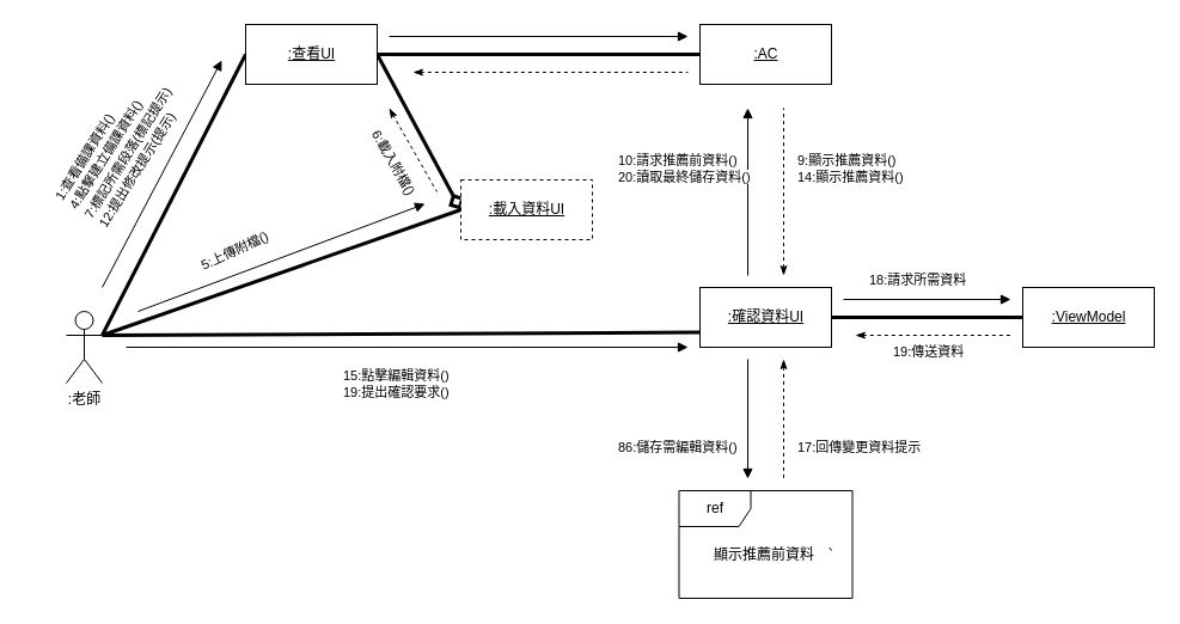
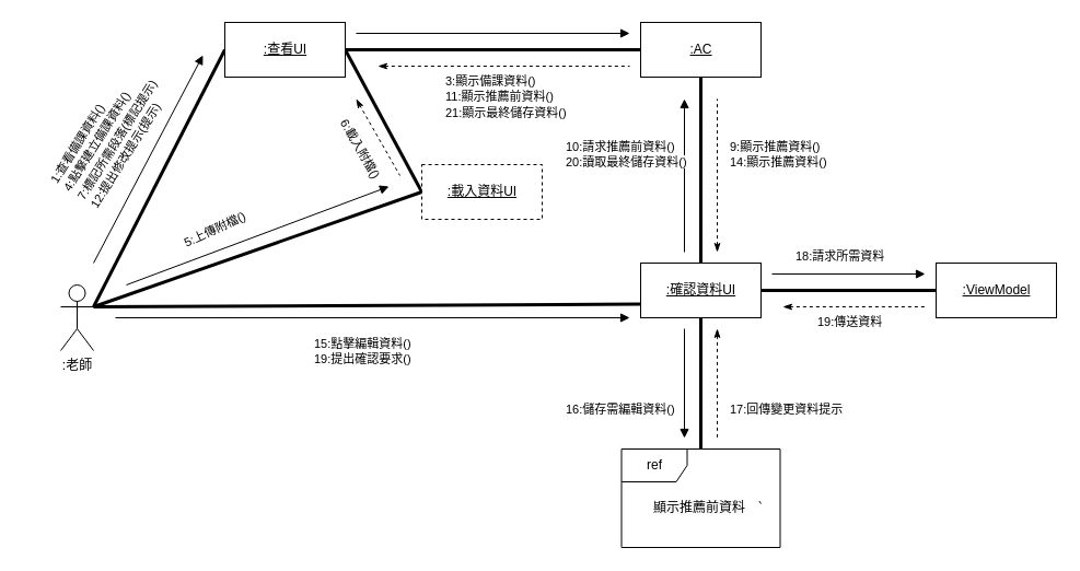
  <mxCell id="0" />
  <mxCell id="1" parent="0" />
  <mxCell id="2" value=":老師" style="shape=umlActor;verticalLabelPosition=bottom;verticalAlign=top;html=1;outlineConnect=0;" parent="1" vertex="1"><mxGeometry x="55" y="260" width="30" height="60" as="geometry" /></mxCell>
  <mxCell id="3" value="" style="endArrow=none;startArrow=none;endFill=0;startFill=0;endSize=8;html=1;verticalAlign=bottom;labelBackgroundColor=none;strokeWidth=3;rounded=0;exitX=1;exitY=0.333;exitDx=0;exitDy=0;exitPerimeter=0;entryX=0;entryY=0.5;entryDx=0;entryDy=0;" parent="1" source="2" target="23" edge="1"><mxGeometry width="160" relative="1" as="geometry"><mxPoint x="115" y="200" as="sourcePoint" /><mxPoint x="435" y="180" as="targetPoint" /></mxGeometry></mxCell>
  <mxCell id="4" value="" style="html=1;verticalAlign=bottom;labelBackgroundColor=none;endArrow=block;endFill=1;rounded=0;" parent="1" edge="1"><mxGeometry width="160" relative="1" as="geometry"><mxPoint x="705" y="250" as="sourcePoint" /><mxPoint x="845" y="250" as="targetPoint" /></mxGeometry></mxCell>
  <mxCell id="5" value="" style="endArrow=none;startArrow=none;endFill=0;startFill=0;endSize=8;html=1;verticalAlign=bottom;dashed=1;labelBackgroundColor=none;rounded=0;" parent="1" edge="1"><mxGeometry width="160" relative="1" as="geometry"><mxPoint x="695" y="460" as="sourcePoint" /><mxPoint x="691.806" y="455.209" as="targetPoint" /></mxGeometry></mxCell>
  <mxCell id="6" value="" style="endArrow=none;startArrow=none;endFill=0;startFill=0;endSize=8;html=1;verticalAlign=bottom;labelBackgroundColor=none;strokeWidth=3;rounded=0;exitX=1;exitY=0.5;exitDx=0;exitDy=0;" parent="1" source="23" target="27" edge="1"><mxGeometry width="160" relative="1" as="geometry"><mxPoint x="295" y="180" as="sourcePoint" /><mxPoint x="445" y="190" as="targetPoint" /></mxGeometry></mxCell>
  <mxCell id="7" value="" style="endArrow=none;startArrow=none;endFill=0;startFill=0;endSize=8;html=1;verticalAlign=bottom;labelBackgroundColor=none;strokeWidth=3;rounded=0;entryX=0;entryY=0.5;entryDx=0;entryDy=0;" parent="1" target="24" edge="1"><mxGeometry width="160" relative="1" as="geometry"><mxPoint x="85" y="280" as="sourcePoint" /><mxPoint x="405" y="340" as="targetPoint" /></mxGeometry></mxCell>
- <mxCell id="8" value="" style="endArrow=diamond;startArrow=none;endFill=0;startFill=0;endSize=8;html=1;verticalAlign=bottom;labelBackgroundColor=none;strokeWidth=3;rounded=0;exitX=1;exitY=0.5;exitDx=0;exitDy=0;entryX=0;entryY=0.5;entryDx=0;entryDy=0;" parent="1" source="23" target="24" edge="1"><mxGeometry width="160" relative="1" as="geometry"><mxPoint x="315" y="200" as="sourcePoint" /><mxPoint x="465" y="210" as="targetPoint" /></mxGeometry></mxCell>
+ <mxCell id="8" value="" style="endArrow=none;startArrow=none;endFill=0;startFill=0;endSize=8;html=1;verticalAlign=bottom;labelBackgroundColor=none;strokeWidth=3;rounded=0;exitX=1;exitY=0.5;exitDx=0;exitDy=0;entryX=0;entryY=0.5;entryDx=0;entryDy=0;" parent="1" source="23" target="24" edge="1"><mxGeometry width="160" relative="1" as="geometry"><mxPoint x="315" y="200" as="sourcePoint" /><mxPoint x="465" y="210" as="targetPoint" /></mxGeometry></mxCell>
+ <mxCell id="9" value="" style="endArrow=none;startArrow=none;endFill=0;startFill=0;endSize=8;html=1;verticalAlign=bottom;labelBackgroundColor=none;strokeWidth=3;rounded=0;exitX=0.5;exitY=0;exitDx=0;exitDy=0;entryX=0.5;entryY=1;entryDx=0;entryDy=0;" parent="1" source="25" target="27" edge="1"><mxGeometry width="160" relative="1" as="geometry"><mxPoint x="325" y="210" as="sourcePoint" /><mxPoint x="475" y="220" as="targetPoint" /></mxGeometry></mxCell>
  <mxCell id="10" value="" style="endArrow=none;startArrow=none;endFill=0;startFill=0;endSize=8;html=1;verticalAlign=bottom;labelBackgroundColor=none;strokeWidth=3;rounded=0;entryX=0;entryY=0.75;entryDx=0;entryDy=0;" parent="1" target="25" edge="1"><mxGeometry width="160" relative="1" as="geometry"><mxPoint x="85" y="280" as="sourcePoint" /><mxPoint x="485" y="230" as="targetPoint" /></mxGeometry></mxCell>
+ <mxCell id="11" value="" style="endArrow=none;startArrow=none;endFill=0;startFill=0;endSize=8;html=1;verticalAlign=bottom;labelBackgroundColor=none;strokeWidth=3;rounded=0;exitX=0.5;exitY=1;exitDx=0;exitDy=0;" parent="1" source="25" target="28" edge="1"><mxGeometry width="160" relative="1" as="geometry"><mxPoint x="215" y="370" as="sourcePoint" /><mxPoint x="365" y="380" as="targetPoint" /></mxGeometry></mxCell>
  <mxCell id="12" value="" style="endArrow=none;startArrow=none;endFill=0;startFill=0;endSize=8;html=1;verticalAlign=bottom;labelBackgroundColor=none;strokeWidth=3;rounded=0;exitX=1;exitY=0.5;exitDx=0;exitDy=0;" parent="1" source="25" target="26" edge="1"><mxGeometry width="160" relative="1" as="geometry"><mxPoint x="205" y="450" as="sourcePoint" /><mxPoint x="355" y="460" as="targetPoint" /></mxGeometry></mxCell>
  <mxCell id="13" value="" style="html=1;verticalAlign=bottom;labelBackgroundColor=none;endArrow=block;endFill=1;rounded=0;" parent="1" edge="1"><mxGeometry width="160" relative="1" as="geometry"><mxPoint x="625" y="230" as="sourcePoint" /><mxPoint x="625" y="90" as="targetPoint" /></mxGeometry></mxCell>
  <mxCell id="14" value="" style="html=1;verticalAlign=bottom;labelBackgroundColor=none;endArrow=block;endFill=1;rounded=0;" parent="1" edge="1"><mxGeometry width="160" relative="1" as="geometry"><mxPoint x="105" y="290" as="sourcePoint" /><mxPoint x="575" y="290" as="targetPoint" /></mxGeometry></mxCell>
  <mxCell id="15" value="" style="html=1;verticalAlign=bottom;labelBackgroundColor=none;endArrow=block;endFill=1;rounded=0;" parent="1" edge="1"><mxGeometry width="160" relative="1" as="geometry"><mxPoint x="115" y="260" as="sourcePoint" /><mxPoint x="355" y="170" as="targetPoint" /></mxGeometry></mxCell>
  <mxCell id="16" value="" style="html=1;verticalAlign=bottom;labelBackgroundColor=none;endArrow=block;endFill=1;rounded=0;" parent="1" edge="1"><mxGeometry width="160" relative="1" as="geometry"><mxPoint x="85" y="240" as="sourcePoint" /><mxPoint x="185" y="50" as="targetPoint" /></mxGeometry></mxCell>
  <mxCell id="17" value="" style="html=1;verticalAlign=bottom;labelBackgroundColor=none;endArrow=block;endFill=1;rounded=0;" parent="1" edge="1"><mxGeometry width="160" relative="1" as="geometry"><mxPoint x="325" y="30" as="sourcePoint" /><mxPoint x="575" y="30" as="targetPoint" /></mxGeometry></mxCell>
  <mxCell id="18" value="" style="html=1;verticalAlign=bottom;endArrow=none;curved=0;rounded=0;startArrow=classicThin;startFill=1;endFill=0;dashed=1;" parent="1" edge="1"><mxGeometry width="80" relative="1" as="geometry"><mxPoint x="655" y="300" as="sourcePoint" /><mxPoint x="655" y="400" as="targetPoint" /></mxGeometry></mxCell>
  <mxCell id="19" value="" style="html=1;verticalAlign=bottom;endArrow=none;curved=0;rounded=0;startArrow=classicThin;startFill=1;endFill=0;dashed=1;" parent="1" edge="1"><mxGeometry width="80" relative="1" as="geometry"><mxPoint x="345" y="60" as="sourcePoint" /><mxPoint x="575" y="60" as="targetPoint" /></mxGeometry></mxCell>
  <mxCell id="20" value="" style="html=1;verticalAlign=bottom;endArrow=none;curved=0;rounded=0;startArrow=classicThin;startFill=1;endFill=0;dashed=1;" parent="1" edge="1"><mxGeometry width="80" relative="1" as="geometry"><mxPoint x="715" y="280" as="sourcePoint" /><mxPoint x="845" y="280" as="targetPoint" /></mxGeometry></mxCell>
  <mxCell id="21" value="" style="html=1;verticalAlign=bottom;endArrow=none;curved=0;rounded=0;startArrow=classicThin;startFill=1;endFill=0;dashed=1;" parent="1" edge="1"><mxGeometry width="80" relative="1" as="geometry"><mxPoint x="655" y="230" as="sourcePoint" /><mxPoint x="655" y="90" as="targetPoint" /></mxGeometry></mxCell>
  <mxCell id="22" value="" style="html=1;verticalAlign=bottom;endArrow=none;curved=0;rounded=0;startArrow=classicThin;startFill=1;endFill=0;dashed=1;" parent="1" edge="1"><mxGeometry width="80" relative="1" as="geometry"><mxPoint x="325" y="90" as="sourcePoint" /><mxPoint x="365" y="160" as="targetPoint" /></mxGeometry></mxCell>
  <mxCell id="23" value="&lt;u&gt;:查看UI&lt;/u&gt;" style="html=1;" parent="1" vertex="1"><mxGeometry x="205" y="20" width="110" height="50" as="geometry" /></mxCell>
  <mxCell id="24" value="&lt;u&gt;:載入資料UI&lt;/u&gt;" style="html=1;dashed=1;" parent="1" vertex="1"><mxGeometry x="385" y="150" width="110" height="50" as="geometry" /></mxCell>
  <mxCell id="25" value="&lt;u&gt;:確認資料UI&lt;/u&gt;" style="html=1;" parent="1" vertex="1"><mxGeometry x="585" y="240" width="110" height="50" as="geometry" /></mxCell>
  <mxCell id="26" value="&lt;u&gt;:ViewModel&lt;/u&gt;" style="html=1;" parent="1" vertex="1"><mxGeometry x="855" y="240" width="110" height="50" as="geometry" /></mxCell>
  <mxCell id="27" value="&lt;u&gt;:AC&lt;/u&gt;" style="html=1;" parent="1" vertex="1"><mxGeometry x="585" y="20" width="110" height="50" as="geometry" /></mxCell>
  <mxCell id="28" value="ref" style="shape=umlFrame;whiteSpace=wrap;html=1;pointerEvents=0;" parent="1" vertex="1"><mxGeometry x="567.5" y="410" width="145" height="90" as="geometry" /></mxCell>
  <mxCell id="29" value="&lt;span style=&quot;color: rgb(0, 0, 0); font-family: Helvetica; font-size: 12px; font-style: normal; font-variant-ligatures: normal; font-variant-caps: normal; font-weight: 400; letter-spacing: normal; orphans: 2; text-align: center; text-indent: 0px; text-transform: none; widows: 2; word-spacing: 0px; -webkit-text-stroke-width: 0px; background-color: rgb(251, 251, 251); text-decoration-thickness: initial; text-decoration-style: initial; text-decoration-color: initial; float: none; display: inline !important;&quot;&gt;顯示推薦前資料&lt;/span&gt;" style="text;whiteSpace=wrap;html=1;" parent="1" vertex="1"><mxGeometry x="595" y="450" width="130" height="40" as="geometry" /></mxCell>
  <mxCell id="30" value="" style="html=1;verticalAlign=bottom;labelBackgroundColor=none;endArrow=block;endFill=1;rounded=0;" parent="1" edge="1"><mxGeometry width="160" relative="1" as="geometry"><mxPoint x="625" y="300" as="sourcePoint" /><mxPoint x="625" y="400" as="targetPoint" /></mxGeometry></mxCell>
  <mxCell id="31" value="&lt;span style=&quot;color: rgb(0, 0, 0); font-family: Helvetica; font-size: 11px; font-style: normal; font-variant-ligatures: normal; font-variant-caps: normal; font-weight: 400; letter-spacing: normal; orphans: 2; text-align: center; text-indent: 0px; text-transform: none; widows: 2; word-spacing: 0px; -webkit-text-stroke-width: 0px; background-color: rgb(255, 255, 255); text-decoration-thickness: initial; text-decoration-style: initial; text-decoration-color: initial; float: none; display: inline !important;&quot;&gt;1:查看備課資料()&lt;br&gt;&lt;span style=&quot;&quot;&gt;4:點擊建立備課資料()&lt;br&gt;&lt;/span&gt;&lt;span style=&quot;&quot;&gt;7:標記所需段落(標記提示)&lt;/span&gt;&lt;span style=&quot;&quot;&gt;&lt;br&gt;&lt;/span&gt;&lt;span style=&quot;&quot;&gt;12:提出修改提示(提示)&lt;/span&gt;&lt;br&gt;&lt;/span&gt;" style="text;whiteSpace=wrap;html=1;rotation=-58;" parent="1" vertex="1"><mxGeometry x="20.3" y="91.52" width="140" height="40" as="geometry" /></mxCell>
+ <mxCell id="32" value="&lt;span style=&quot;color: rgb(0, 0, 0); font-family: Helvetica; font-size: 11px; font-style: normal; font-variant-ligatures: normal; font-variant-caps: normal; font-weight: 400; letter-spacing: normal; orphans: 2; text-align: center; text-indent: 0px; text-transform: none; widows: 2; word-spacing: 0px; -webkit-text-stroke-width: 0px; background-color: rgb(255, 255, 255); text-decoration-thickness: initial; text-decoration-style: initial; text-decoration-color: initial; float: none; display: inline !important;&quot;&gt;3:顯示備課資料()&lt;br&gt;&lt;span style=&quot;&quot;&gt;11:顯示推薦前資料()&lt;br&gt;&lt;/span&gt;&lt;span style=&quot;&quot;&gt;21:顯示最終儲存資料()&lt;/span&gt;&lt;br&gt;&lt;/span&gt;" style="text;whiteSpace=wrap;html=1;" parent="1" vertex="1"><mxGeometry x="405" y="60" width="120" height="40" as="geometry" /></mxCell>
  <mxCell id="33" value="&lt;span style=&quot;color: rgb(0, 0, 0); font-family: Helvetica; font-size: 11px; font-style: normal; font-variant-ligatures: normal; font-variant-caps: normal; font-weight: 400; letter-spacing: normal; orphans: 2; text-align: center; text-indent: 0px; text-transform: none; widows: 2; word-spacing: 0px; -webkit-text-stroke-width: 0px; background-color: rgb(255, 255, 255); text-decoration-thickness: initial; text-decoration-style: initial; text-decoration-color: initial; float: none; display: inline !important;&quot;&gt;5:上傳附檔()&lt;/span&gt;" style="text;whiteSpace=wrap;html=1;rotation=-25;" parent="1" vertex="1"><mxGeometry x="165" y="190" width="90" height="40" as="geometry" /></mxCell>
  <mxCell id="34" value="&lt;span style=&quot;color: rgb(0, 0, 0); font-family: Helvetica; font-size: 11px; font-style: normal; font-variant-ligatures: normal; font-variant-caps: normal; font-weight: 400; letter-spacing: normal; orphans: 2; text-align: center; text-indent: 0px; text-transform: none; widows: 2; word-spacing: 0px; -webkit-text-stroke-width: 0px; background-color: rgb(255, 255, 255); text-decoration-thickness: initial; text-decoration-style: initial; text-decoration-color: initial; float: none; display: inline !important;&quot;&gt;6:載入附檔()&lt;/span&gt;" style="text;whiteSpace=wrap;html=1;rotation=60;" parent="1" vertex="1"><mxGeometry x="285" y="130" width="90" height="40" as="geometry" /></mxCell>
  <mxCell id="35" value="&lt;span style=&quot;color: rgb(0, 0, 0); font-family: Helvetica; font-size: 11px; font-style: normal; font-variant-ligatures: normal; font-variant-caps: normal; font-weight: 400; letter-spacing: normal; orphans: 2; text-align: center; text-indent: 0px; text-transform: none; widows: 2; word-spacing: 0px; -webkit-text-stroke-width: 0px; background-color: rgb(255, 255, 255); text-decoration-thickness: initial; text-decoration-style: initial; text-decoration-color: initial; float: none; display: inline !important;&quot;&gt;9:顯示推薦資料()&lt;br&gt;&lt;span style=&quot;&quot;&gt;14:顯示推薦資料()&lt;/span&gt;&lt;br&gt;&lt;/span&gt;" style="text;whiteSpace=wrap;html=1;rotation=0;" parent="1" vertex="1"><mxGeometry x="665" y="120" width="120" height="40" as="geometry" /></mxCell>
  <mxCell id="36" value="&lt;span style=&quot;color: rgb(0, 0, 0); font-family: Helvetica; font-size: 11px; font-style: normal; font-variant-ligatures: normal; font-variant-caps: normal; font-weight: 400; letter-spacing: normal; orphans: 2; text-align: center; text-indent: 0px; text-transform: none; widows: 2; word-spacing: 0px; -webkit-text-stroke-width: 0px; background-color: rgb(255, 255, 255); text-decoration-thickness: initial; text-decoration-style: initial; text-decoration-color: initial; float: none; display: inline !important;&quot;&gt;10:請求推薦前資料()&lt;br&gt;&lt;span style=&quot;&quot;&gt;20:讀取最終儲存資料()&lt;/span&gt;&lt;br&gt;&lt;/span&gt;" style="text;whiteSpace=wrap;html=1;rotation=0;" parent="1" vertex="1"><mxGeometry x="515" y="120" width="130" height="40" as="geometry" /></mxCell>
  <mxCell id="37" value="&lt;span style=&quot;color: rgb(0, 0, 0); font-family: Helvetica; font-size: 11px; font-style: normal; font-variant-ligatures: normal; font-variant-caps: normal; font-weight: 400; letter-spacing: normal; orphans: 2; text-align: center; text-indent: 0px; text-transform: none; widows: 2; word-spacing: 0px; -webkit-text-stroke-width: 0px; background-color: rgb(255, 255, 255); text-decoration-thickness: initial; text-decoration-style: initial; text-decoration-color: initial; float: none; display: inline !important;&quot;&gt;15:點擊編輯資料()&lt;br&gt;&lt;span style=&quot;&quot;&gt;19:提出確認要求()&lt;/span&gt;&lt;br&gt;&lt;/span&gt;" style="text;whiteSpace=wrap;html=1;" parent="1" vertex="1"><mxGeometry x="285" y="300" width="120" height="40" as="geometry" /></mxCell>
- <mxCell id="38" value="&lt;span style=&quot;color: rgb(0, 0, 0); font-family: Helvetica; font-size: 11px; font-style: normal; font-variant-ligatures: normal; font-variant-caps: normal; font-weight: 400; letter-spacing: normal; orphans: 2; text-align: center; text-indent: 0px; text-transform: none; widows: 2; word-spacing: 0px; -webkit-text-stroke-width: 0px; background-color: rgb(255, 255, 255); text-decoration-thickness: initial; text-decoration-style: initial; text-decoration-color: initial; float: none; display: inline !important;&quot;&gt;86:儲存需編輯資料()&lt;/span&gt;" style="text;whiteSpace=wrap;html=1;" parent="1" vertex="1"><mxGeometry x="515" y="360" width="130" height="40" as="geometry" /></mxCell>
+ <mxCell id="38" value="&lt;span style=&quot;color: rgb(0, 0, 0); font-family: Helvetica; font-size: 11px; font-style: normal; font-variant-ligatures: normal; font-variant-caps: normal; font-weight: 400; letter-spacing: normal; orphans: 2; text-align: center; text-indent: 0px; text-transform: none; widows: 2; word-spacing: 0px; -webkit-text-stroke-width: 0px; background-color: rgb(255, 255, 255); text-decoration-thickness: initial; text-decoration-style: initial; text-decoration-color: initial; float: none; display: inline !important;&quot;&gt;16:儲存需編輯資料()&lt;/span&gt;" style="text;whiteSpace=wrap;html=1;" parent="1" vertex="1"><mxGeometry x="515" y="360" width="130" height="40" as="geometry" /></mxCell>
  <mxCell id="39" value="&lt;span style=&quot;color: rgb(0, 0, 0); font-family: Helvetica; font-size: 11px; font-style: normal; font-variant-ligatures: normal; font-variant-caps: normal; font-weight: 400; letter-spacing: normal; orphans: 2; text-align: center; text-indent: 0px; text-transform: none; widows: 2; word-spacing: 0px; -webkit-text-stroke-width: 0px; background-color: rgb(255, 255, 255); text-decoration-thickness: initial; text-decoration-style: initial; text-decoration-color: initial; float: none; display: inline !important;&quot;&gt;17:回傳變更資料提示&lt;/span&gt;" style="text;whiteSpace=wrap;html=1;" parent="1" vertex="1"><mxGeometry x="665" y="360" width="130" height="40" as="geometry" /></mxCell>
  <mxCell id="40" value="&lt;span style=&quot;color: rgb(0, 0, 0); font-family: Helvetica; font-size: 11px; font-style: normal; font-variant-ligatures: normal; font-variant-caps: normal; font-weight: 400; letter-spacing: normal; orphans: 2; text-align: center; text-indent: 0px; text-transform: none; widows: 2; word-spacing: 0px; -webkit-text-stroke-width: 0px; background-color: rgb(255, 255, 255); text-decoration-thickness: initial; text-decoration-style: initial; text-decoration-color: initial; float: none; display: inline !important;&quot;&gt;18:請求所需資料&lt;/span&gt;" style="text;whiteSpace=wrap;html=1;" parent="1" vertex="1"><mxGeometry x="725" y="220" width="110" height="40" as="geometry" /></mxCell>
  <mxCell id="41" value="&lt;span style=&quot;color: rgb(0, 0, 0); font-family: Helvetica; font-size: 11px; font-style: normal; font-variant-ligatures: normal; font-variant-caps: normal; font-weight: 400; letter-spacing: normal; orphans: 2; text-align: center; text-indent: 0px; text-transform: none; widows: 2; word-spacing: 0px; -webkit-text-stroke-width: 0px; background-color: rgb(255, 255, 255); text-decoration-thickness: initial; text-decoration-style: initial; text-decoration-color: initial; float: none; display: inline !important;&quot;&gt;19:傳送資料&lt;/span&gt;" style="text;whiteSpace=wrap;html=1;" parent="1" vertex="1"><mxGeometry x="745" y="280" width="90" height="40" as="geometry" /></mxCell>
